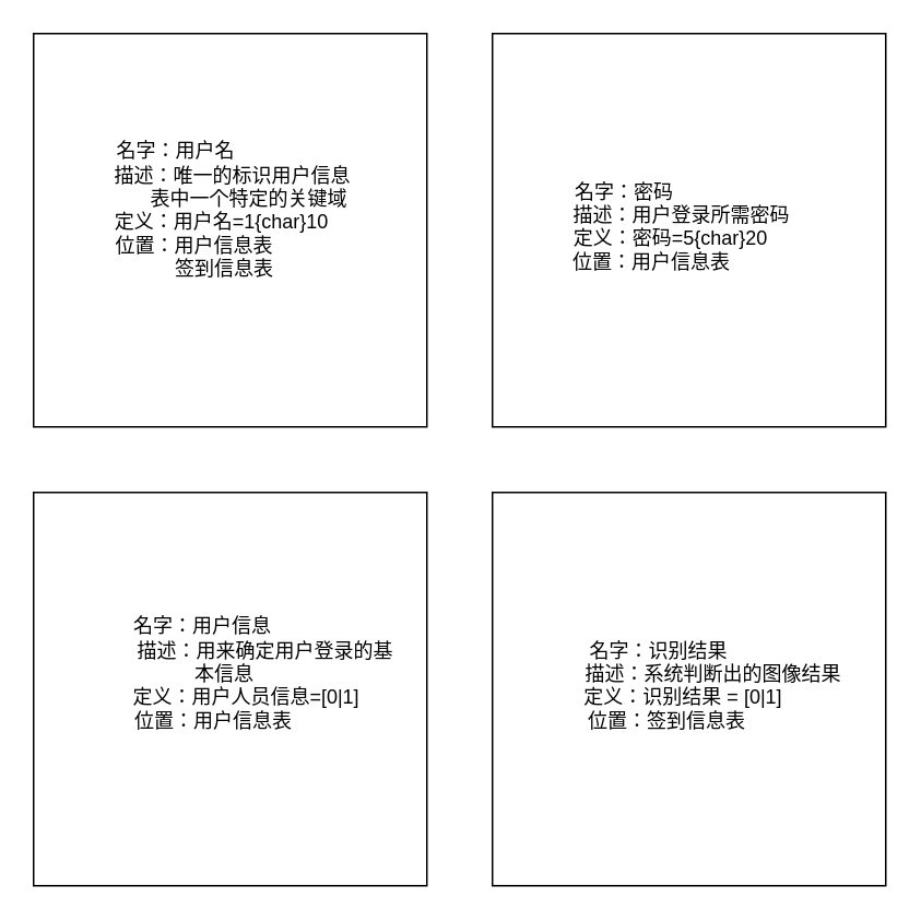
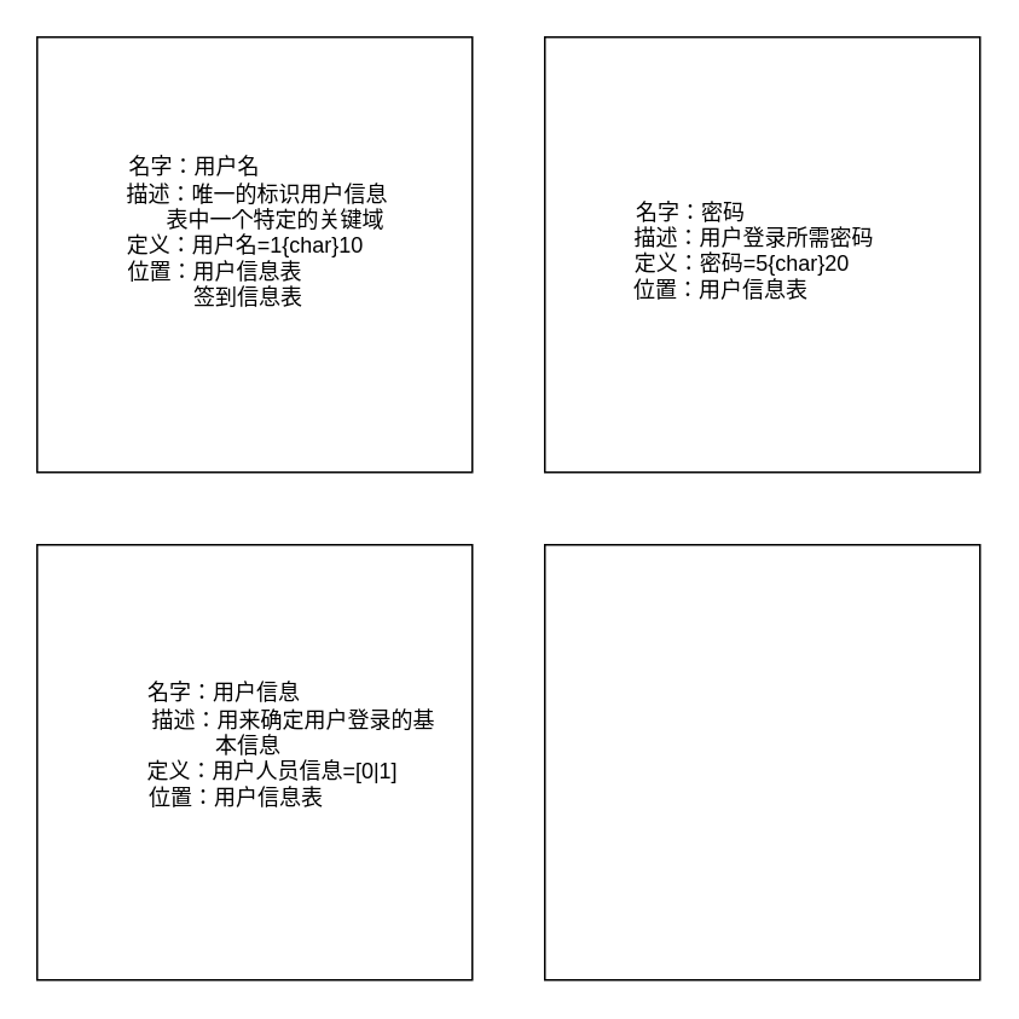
  <mxCell id="0" />
  <mxCell id="1" parent="0" />
  <mxCell id="2" value="" style="whiteSpace=wrap;html=1;aspect=fixed;" vertex="1" parent="1"><mxGeometry x="20" y="20" width="240" height="240" as="geometry" /></mxCell>
  <mxCell id="3" value="" style="whiteSpace=wrap;html=1;aspect=fixed;" vertex="1" parent="1"><mxGeometry x="300" y="20" width="240" height="240" as="geometry" /></mxCell>
  <mxCell id="4" value="" style="whiteSpace=wrap;html=1;aspect=fixed;" vertex="1" parent="1"><mxGeometry x="20" y="300" width="240" height="240" as="geometry" /></mxCell>
  <mxCell id="5" value="" style="whiteSpace=wrap;html=1;aspect=fixed;" vertex="1" parent="1"><mxGeometry x="300" y="300" width="240" height="240" as="geometry" /></mxCell>
  <mxCell id="6" value="&lt;blockquote style=&quot;text-align: justify; margin: 0px 0px 0px 40px; border: none; padding: 0px;&quot;&gt;名字：用户名&amp;nbsp; &amp;nbsp; &amp;nbsp; &amp;nbsp; &amp;nbsp; &amp;nbsp; &amp;nbsp; &amp;nbsp; &amp;nbsp;&lt;/blockquote&gt;&lt;div&gt;&lt;span style=&quot;background-color: initial;&quot;&gt;&amp;nbsp; &amp;nbsp; &amp;nbsp; &amp;nbsp; &amp;nbsp; &amp;nbsp;描述：唯一的标识用户信息&amp;nbsp; &amp;nbsp; &amp;nbsp; &amp;nbsp; &amp;nbsp; &amp;nbsp; &amp;nbsp; &amp;nbsp; &amp;nbsp; 表中一个特定的关键域&lt;/span&gt;&lt;div&gt;&amp;nbsp; &amp;nbsp; &amp;nbsp; 定义：用户名=1{char}10&lt;/div&gt;&lt;div&gt;&lt;span style=&quot;background-color: initial;&quot;&gt;位置：用户信息表&amp;nbsp; &amp;nbsp;&amp;nbsp;&lt;/span&gt;&lt;/div&gt;&lt;div&gt;&lt;span style=&quot;background-color: initial;&quot;&gt;&amp;nbsp; &amp;nbsp; &amp;nbsp; &amp;nbsp; 签到信息表&amp;nbsp;&lt;/span&gt;&lt;/div&gt;&lt;div&gt;&lt;br&gt;&lt;/div&gt;&lt;/div&gt;" style="text;html=1;align=center;verticalAlign=middle;whiteSpace=wrap;rounded=0;" vertex="1" parent="1"><mxGeometry x="30" y="40" width="190" height="190" as="geometry" /></mxCell>
  <mxCell id="7" value="名字：密码&amp;nbsp; &amp;nbsp; &amp;nbsp; &amp;nbsp; &amp;nbsp; &amp;nbsp; &amp;nbsp; &amp;nbsp; &amp;nbsp; &amp;nbsp; &amp;nbsp; &amp;nbsp;&lt;div&gt;描述：用户登录所需密码&amp;nbsp;&amp;nbsp;&lt;/div&gt;&lt;div&gt;定义：密码=5{char}20&amp;nbsp; &amp;nbsp; &amp;nbsp;&amp;nbsp;&lt;/div&gt;&lt;div&gt;位置：用户信息表&amp;nbsp; &amp;nbsp; &amp;nbsp; &amp;nbsp; &amp;nbsp; &amp;nbsp; &amp;nbsp;&lt;/div&gt;&lt;div&gt;&lt;br&gt;&lt;/div&gt;" style="text;html=1;align=center;verticalAlign=middle;whiteSpace=wrap;rounded=0;" vertex="1" parent="1"><mxGeometry x="324" y="50" width="190" height="190" as="geometry" /></mxCell>
  <mxCell id="8" value="名字：用户信息&amp;nbsp; &amp;nbsp; &amp;nbsp; &amp;nbsp; &amp;nbsp; &amp;nbsp; &amp;nbsp; &amp;nbsp;&amp;nbsp;&lt;div&gt;&amp;nbsp; &amp;nbsp; &amp;nbsp; &amp;nbsp;描述：用来确定用户登录的基本信息&amp;nbsp; &amp;nbsp; &amp;nbsp; &amp;nbsp;&amp;nbsp;&lt;/div&gt;&lt;div&gt;定义：用户人员信息=[0|1]&lt;/div&gt;&lt;div&gt;位置：用户信息表&amp;nbsp; &amp;nbsp; &amp;nbsp; &amp;nbsp; &amp;nbsp; &amp;nbsp;&amp;nbsp;&lt;/div&gt;&lt;div&gt;&lt;br&gt;&lt;/div&gt;&lt;div&gt;&lt;br&gt;&lt;/div&gt;" style="text;html=1;align=center;verticalAlign=middle;whiteSpace=wrap;rounded=0;" vertex="1" parent="1"><mxGeometry x="55" y="330" width="190" height="190" as="geometry" /></mxCell>
- <mxCell id="9" value="名字：识别结果&amp;nbsp; &amp;nbsp; &amp;nbsp; &amp;nbsp; &amp;nbsp; &amp;nbsp;&lt;div&gt;&amp;nbsp; &amp;nbsp; &amp;nbsp; &amp;nbsp; &amp;nbsp;描述：系统判断出的图像结果&lt;/div&gt;&lt;div&gt;&amp;nbsp; &amp;nbsp; &amp;nbsp;定义：识别结果 = [0|1]&amp;nbsp; &amp;nbsp; &amp;nbsp; &amp;nbsp;&lt;/div&gt;&lt;div&gt;位置：签到信息表&amp;nbsp; &amp;nbsp; &amp;nbsp; &amp;nbsp;&amp;nbsp;&lt;/div&gt;&lt;div&gt;&lt;br&gt;&lt;/div&gt;" style="text;html=1;align=center;verticalAlign=middle;whiteSpace=wrap;rounded=0;" vertex="1" parent="1"><mxGeometry x="325" y="330" width="190" height="190" as="geometry" /></mxCell>
